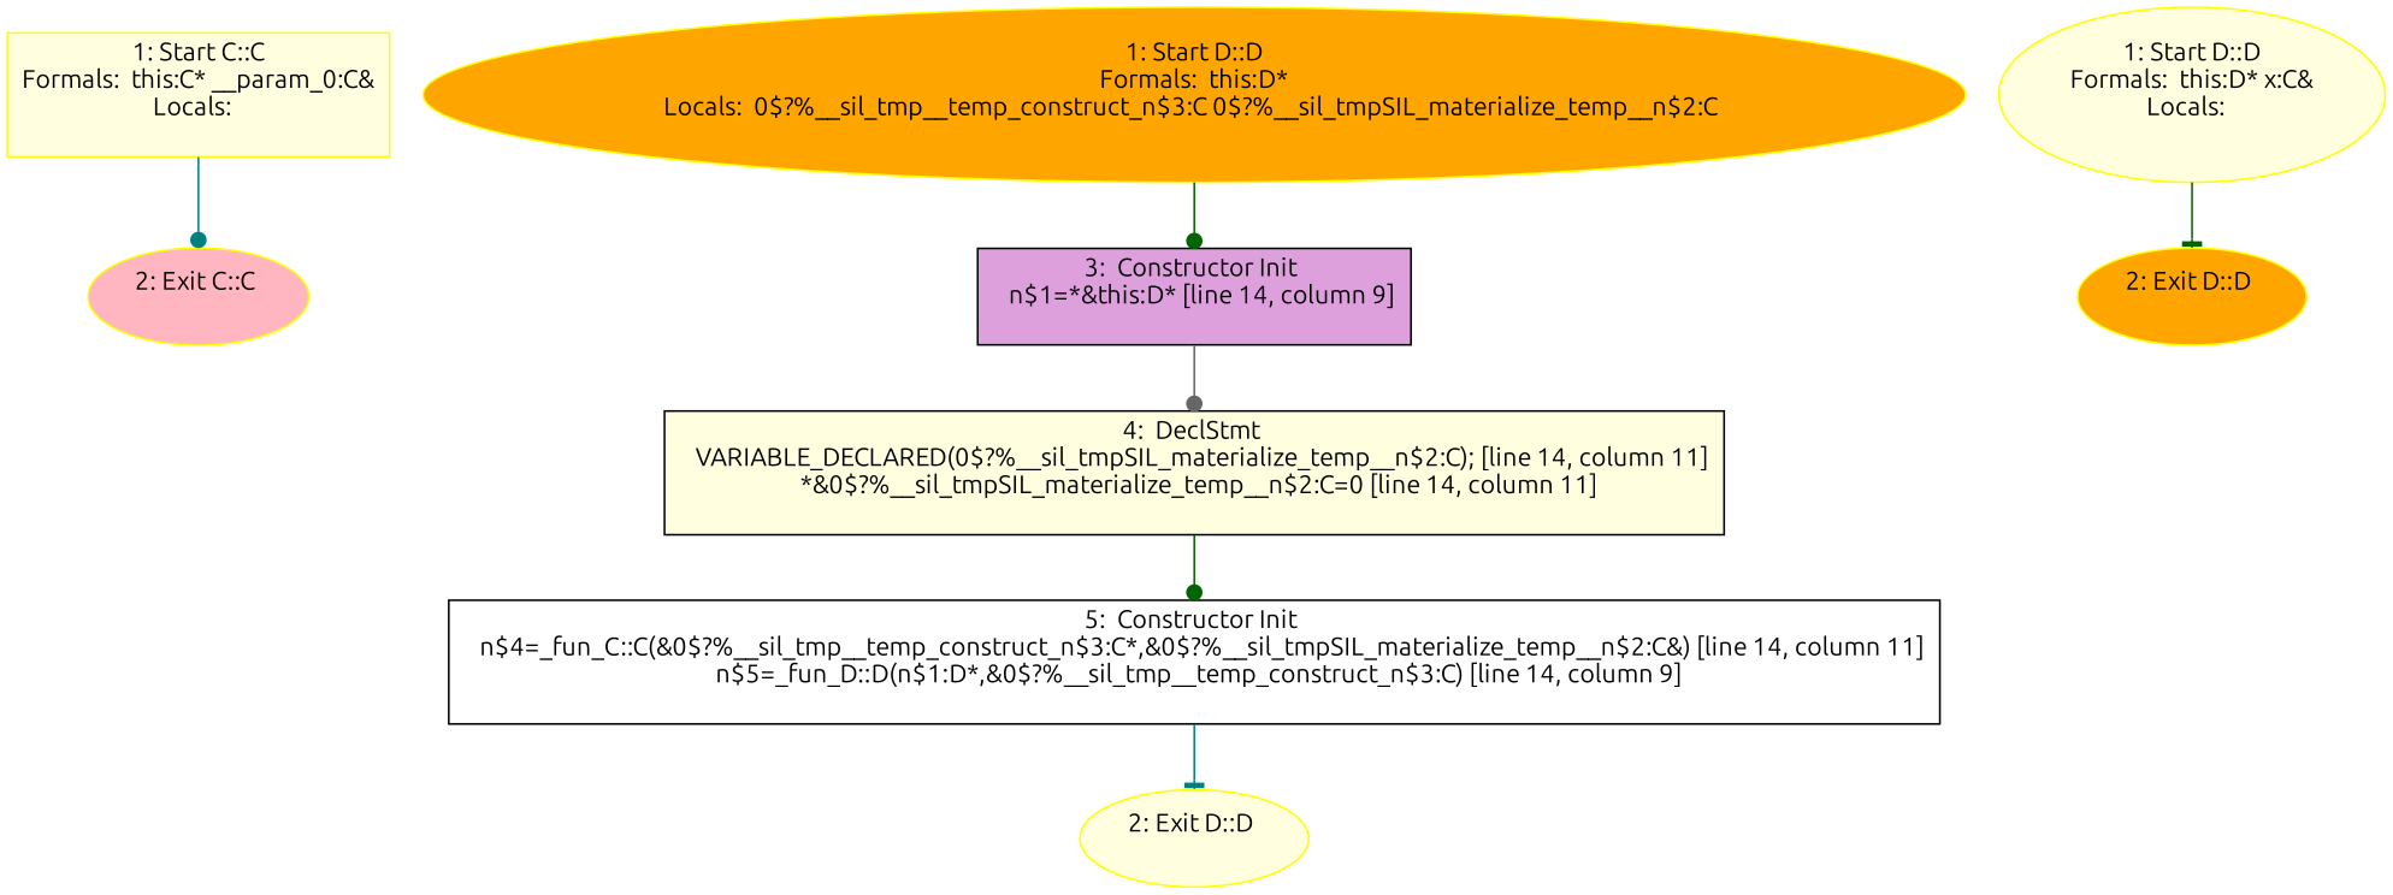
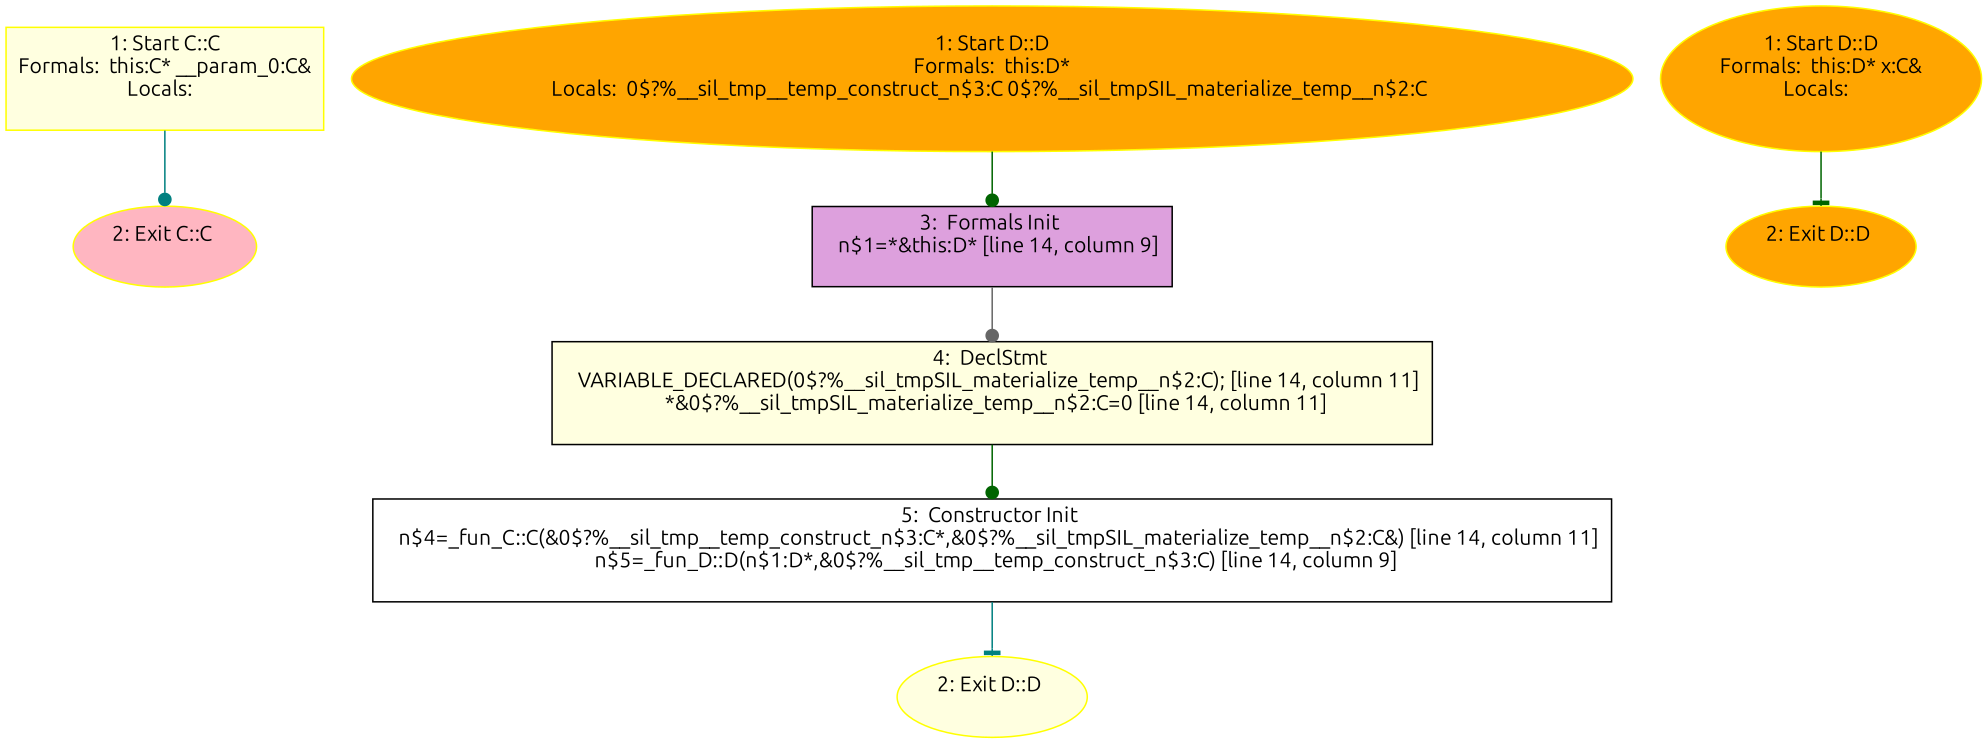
  digraph {
    fontname=Ubuntu
    node [color=yellow fillcolor=lightyellow fontname=Ubuntu style=filled]
    edge [arrowhead=dot color=darkgreen fontname=Ubuntu]
    n1 [label="1: Start C::C\nFormals:  this:C* __param_0:C&\nLocals:  \n  " shape=box]
    n2 [fillcolor=lightpink label="2: Exit C::C \n  "]
    n3 [fillcolor=orange label="1: Start D::D\nFormals:  this:D*\nLocals:  0$?%__sil_tmp__temp_construct_n$3:C 0$?%__sil_tmpSIL_materialize_temp__n$2:C \n  "]
-   n4 [fillcolor=plum label="3:  Constructor Init \n   n$1=*&this:D* [line 14, column 9]\n " shape=box color=""]
+   n4 [fillcolor=plum label="3:  Formals Init \n   n$1=*&this:D* [line 14, column 9]\n " shape=box color=""]
    n5 [label="4:  DeclStmt \n   VARIABLE_DECLARED(0$?%__sil_tmpSIL_materialize_temp__n$2:C); [line 14, column 11]\n  *&0$?%__sil_tmpSIL_materialize_temp__n$2:C=0 [line 14, column 11]\n " shape=box color=""]
    n6 [fillcolor=white label="5:  Constructor Init \n   n$4=_fun_C::C(&0$?%__sil_tmp__temp_construct_n$3:C*,&0$?%__sil_tmpSIL_materialize_temp__n$2:C&) [line 14, column 11]\n  n$5=_fun_D::D(n$1:D*,&0$?%__sil_tmp__temp_construct_n$3:C) [line 14, column 9]\n " shape=box color=""]
    n7 [label="2: Exit D::D \n  "]
-   n8 [label="1: Start D::D\nFormals:  this:D* x:C&\nLocals:  \n  "]
+   n8 [fillcolor=orange label="1: Start D::D\nFormals:  this:D* x:C&\nLocals:  \n  "]
    n9 [fillcolor=orange label="2: Exit D::D \n  "]
    n1 -> n2 [color=teal]
    n3 -> n4
    n4 -> n5 [color=gray40]
    n5 -> n6
    n6 -> n7 [arrowhead=tee color=teal]
    n8 -> n9 [arrowhead=tee]
  }
